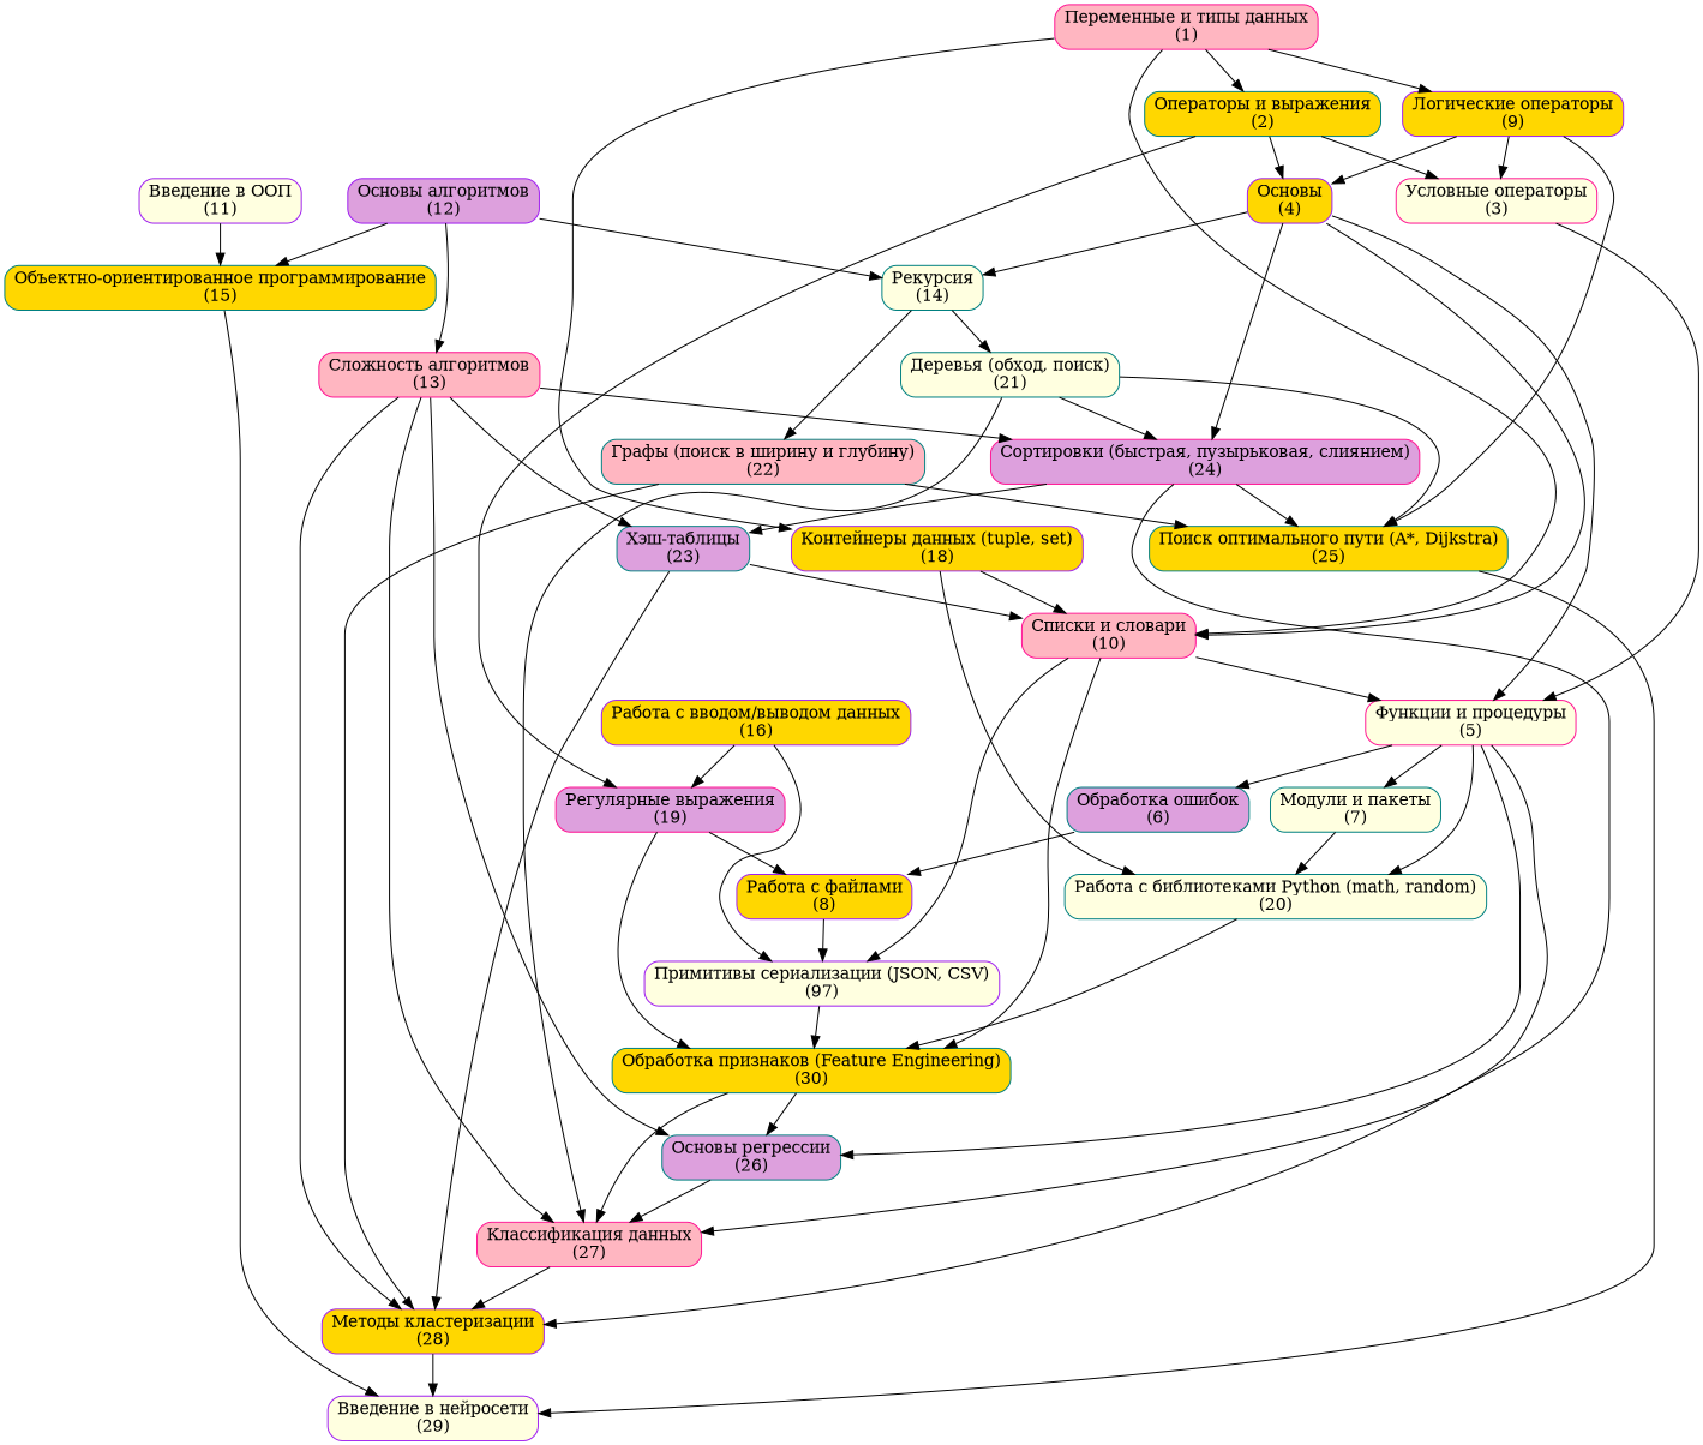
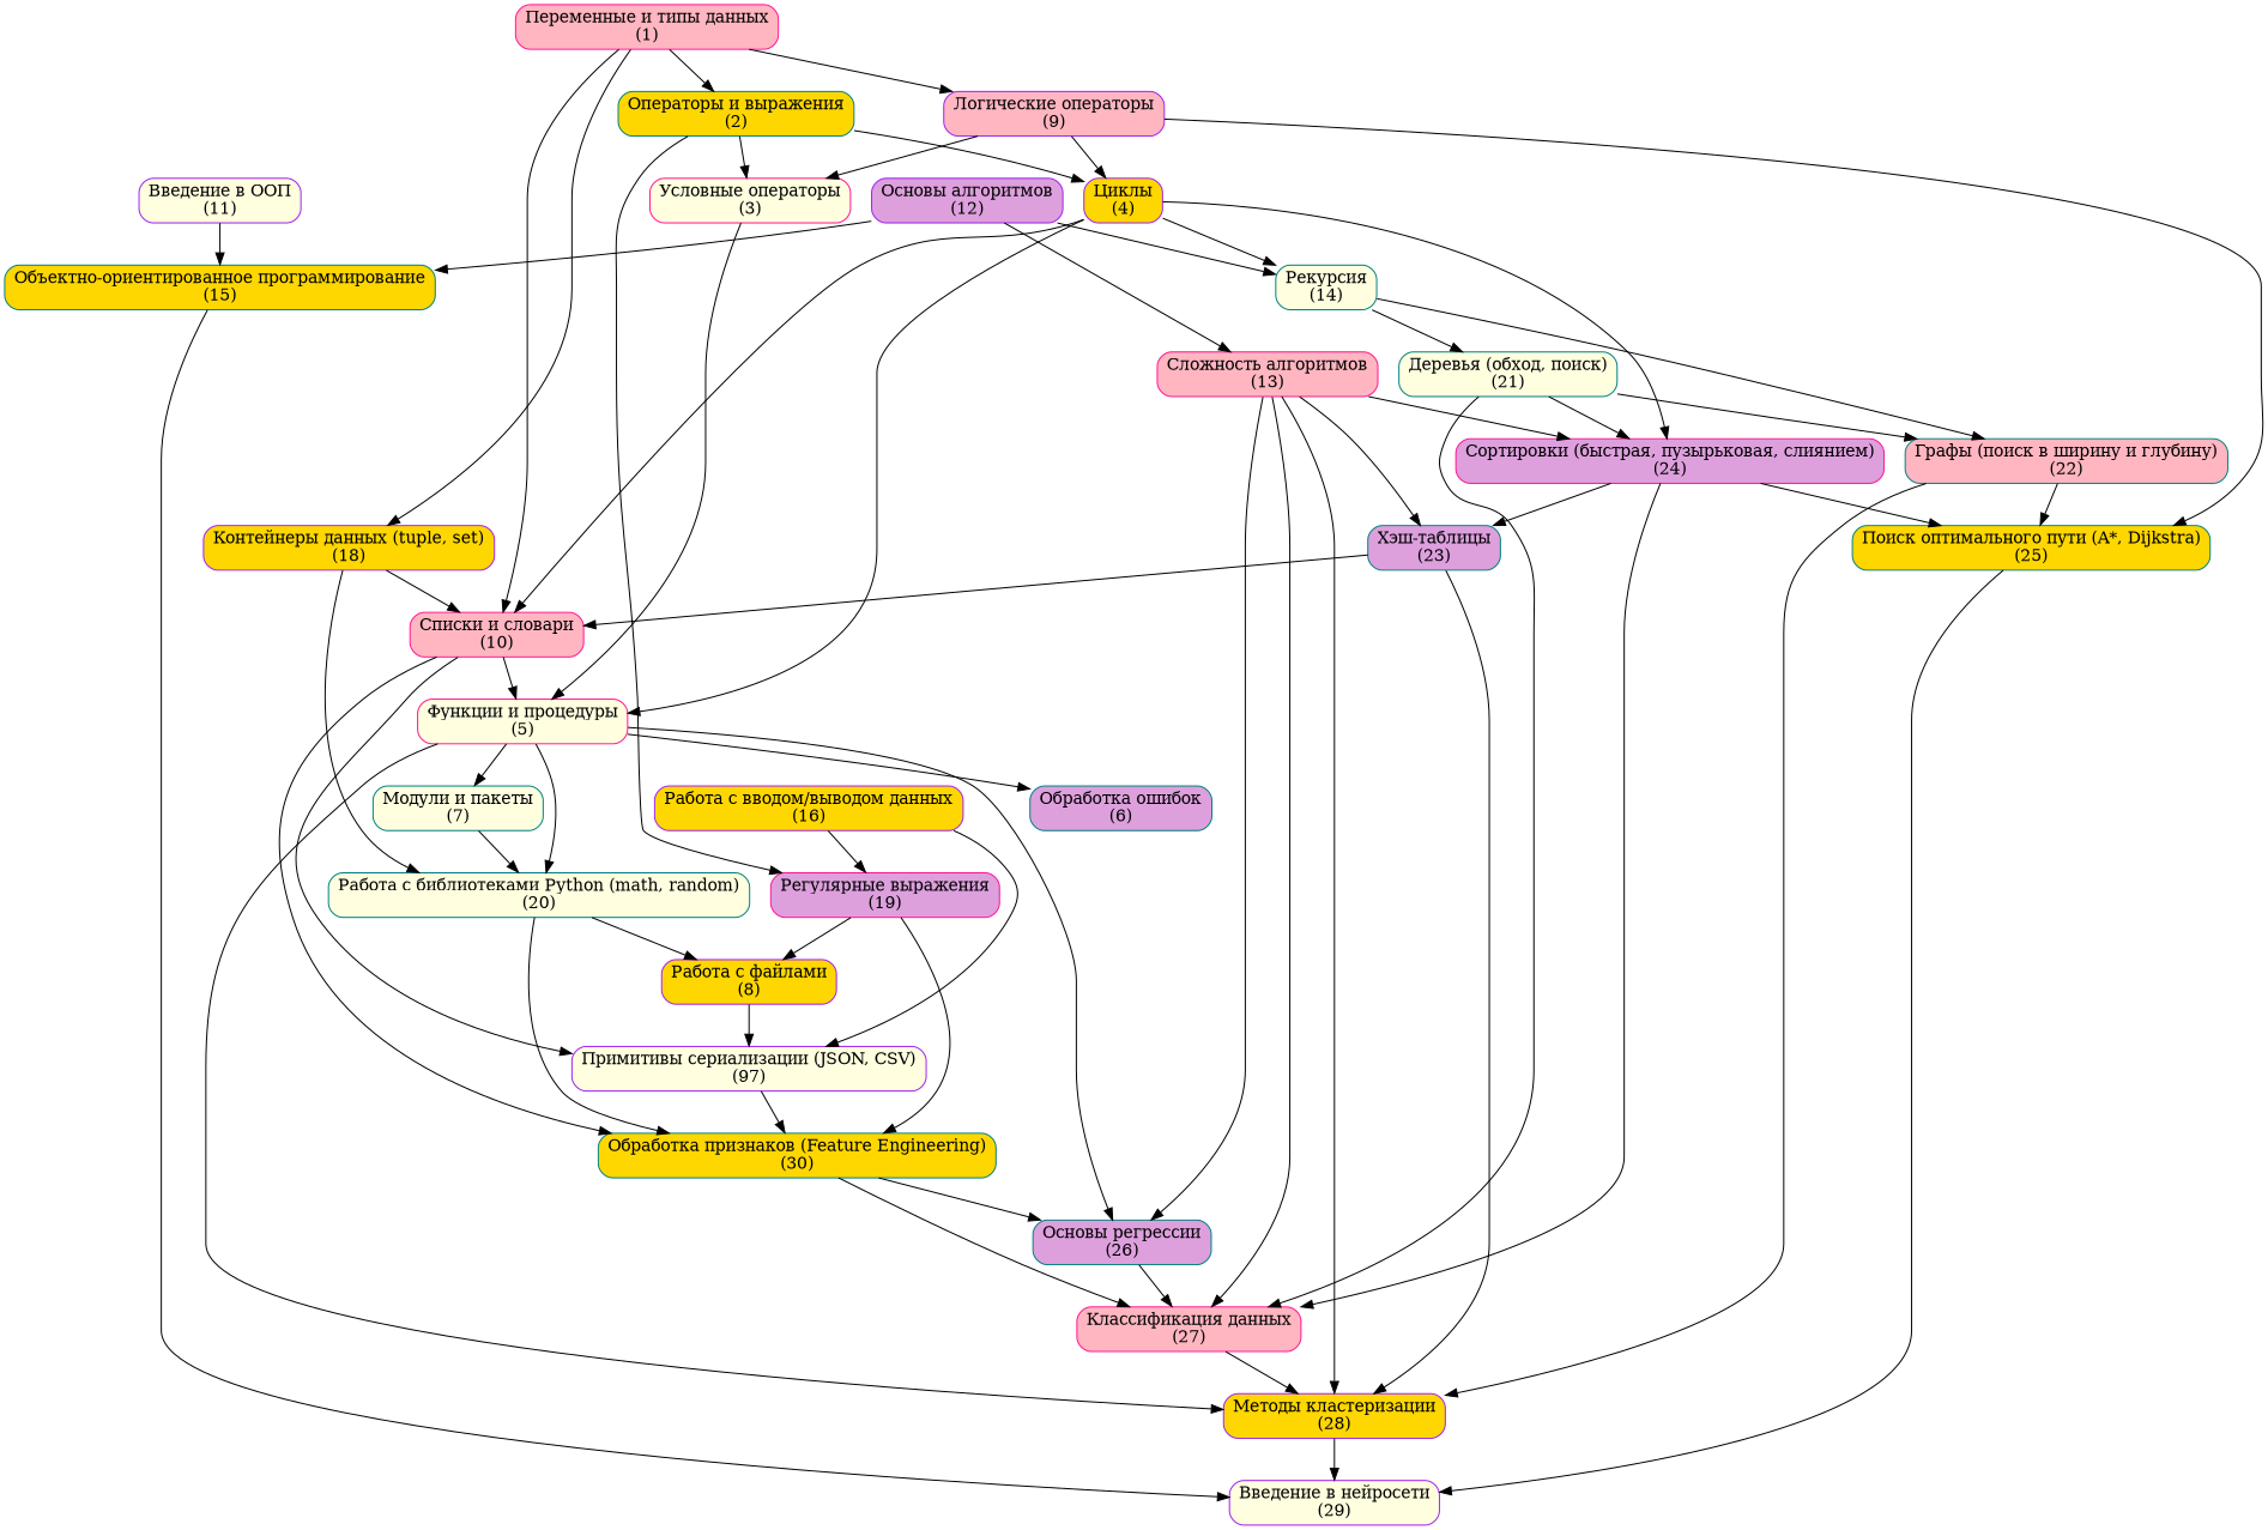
  digraph {
    rankdir=TB
    node [color=teal fillcolor=lightyellow shape=box style="rounded,filled"]
    n1 [color=purple label="Введение в ООП\n(11)"]
    n2 [fillcolor=gold label="Объектно-ориентированное программирование\n(15)"]
    n3 [color=purple label="Введение в нейросети\n(29)"]
    n4 [fillcolor=lightpink label="Графы (поиск в ширину и глубину)\n(22)"]
    n5 [color=purple fillcolor=gold label="Методы кластеризации\n(28)"]
    n6 [fillcolor=gold label="Поиск оптимального пути (A*, Dijkstra)\n(25)"]
    n7 [label="Деревья (обход, поиск)\n(21)"]
    n8 [color=deeppink fillcolor=lightpink label="Классификация данных\n(27)"]
    n9 [color=deeppink fillcolor=plum label="Сортировки (быстрая, пузырьковая, слиянием)\n(24)"]
    n10 [fillcolor=plum label="Хэш-таблицы\n(23)"]
    n11 [color=purple fillcolor=gold label="Контейнеры данных (tuple, set)\n(18)"]
    n12 [label="Работа с библиотеками Python (math, random)\n(20)"]
    n13 [color=deeppink fillcolor=lightpink label="Списки и словари\n(10)"]
    n14 [fillcolor=gold label="Обработка признаков (Feature Engineering)\n(30)"]
    n15 [color=purple label="Примитивы сериализации (JSON, CSV)\n(97)"]
    n16 [color=deeppink label="Функции и процедуры\n(5)"]
-   n17 [color=purple fillcolor=gold label="Логические операторы\n(9)"]
+   n17 [color=purple fillcolor=lightpink label="Логические операторы\n(9)"]
    n18 [color=deeppink label="Условные операторы\n(3)"]
-   n19 [color=purple fillcolor=gold label="Основы\n(4)"]
+   n19 [color=purple fillcolor=gold label="Циклы\n(4)"]
    n20 [label="Рекурсия\n(14)"]
    n21 [label="Модули и пакеты\n(7)"]
    n22 [color=purple fillcolor=gold label="Работа с файлами\n(8)"]
    n23 [fillcolor=plum label="Обработка ошибок\n(6)"]
    n24 [fillcolor=plum label="Основы регрессии\n(26)"]
    n25 [fillcolor=gold label="Операторы и выражения\n(2)"]
    n26 [color=deeppink fillcolor=plum label="Регулярные выражения\n(19)"]
    n27 [color=purple fillcolor=plum label="Основы алгоритмов\n(12)"]
    n28 [color=deeppink fillcolor=lightpink label="Сложность алгоритмов\n(13)"]
    n29 [color=deeppink fillcolor=lightpink label="Переменные и типы данных\n(1)"]
    n30 [color=purple fillcolor=gold label="Работа с вводом/выводом данных\n(16)"]
    n1 -> n2
    n2 -> n3
    n4 -> n5
    n4 -> n6
    n5 -> n3
    n6 -> n3
-   n7 -> n6
+   n7 -> n4
    n7 -> n8
    n7 -> n9
    n8 -> n5
    n9 -> n6
    n9 -> n8
    n9 -> n10
    n10 -> n5
    n10 -> n13
    n11 -> n12
    n11 -> n13
    n12 -> n14
    n13 -> n14
    n13 -> n15
    n13 -> n16
    n14 -> n8
    n14 -> n24
    n15 -> n14
    n16 -> n5
    n16 -> n12
    n16 -> n21
    n16 -> n23
    n16 -> n24
    n17 -> n6
    n17 -> n18
    n17 -> n19
    n18 -> n16
    n19 -> n9
    n19 -> n13
    n19 -> n16
    n19 -> n20
    n20 -> n4
    n20 -> n7
    n21 -> n12
    n22 -> n15
-   n23 -> n22
+   n12 -> n22
    n24 -> n8
    n25 -> n18
    n25 -> n19
    n25 -> n26
    n26 -> n14
    n26 -> n22
    n27 -> n2
    n27 -> n20
    n27 -> n28
    n28 -> n5
    n28 -> n8
    n28 -> n9
    n28 -> n10
    n28 -> n24
    n29 -> n11
    n29 -> n13
    n29 -> n17
    n29 -> n25
    n30 -> n15
    n30 -> n26
  }
